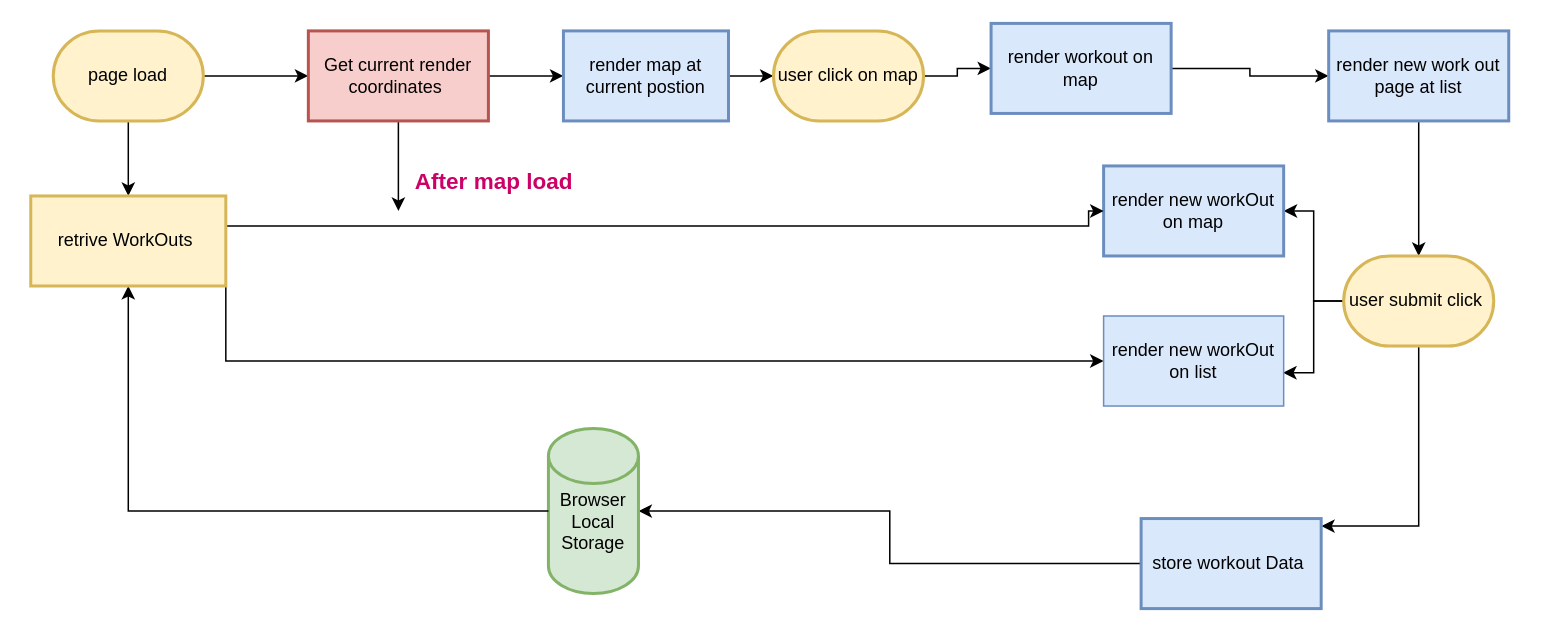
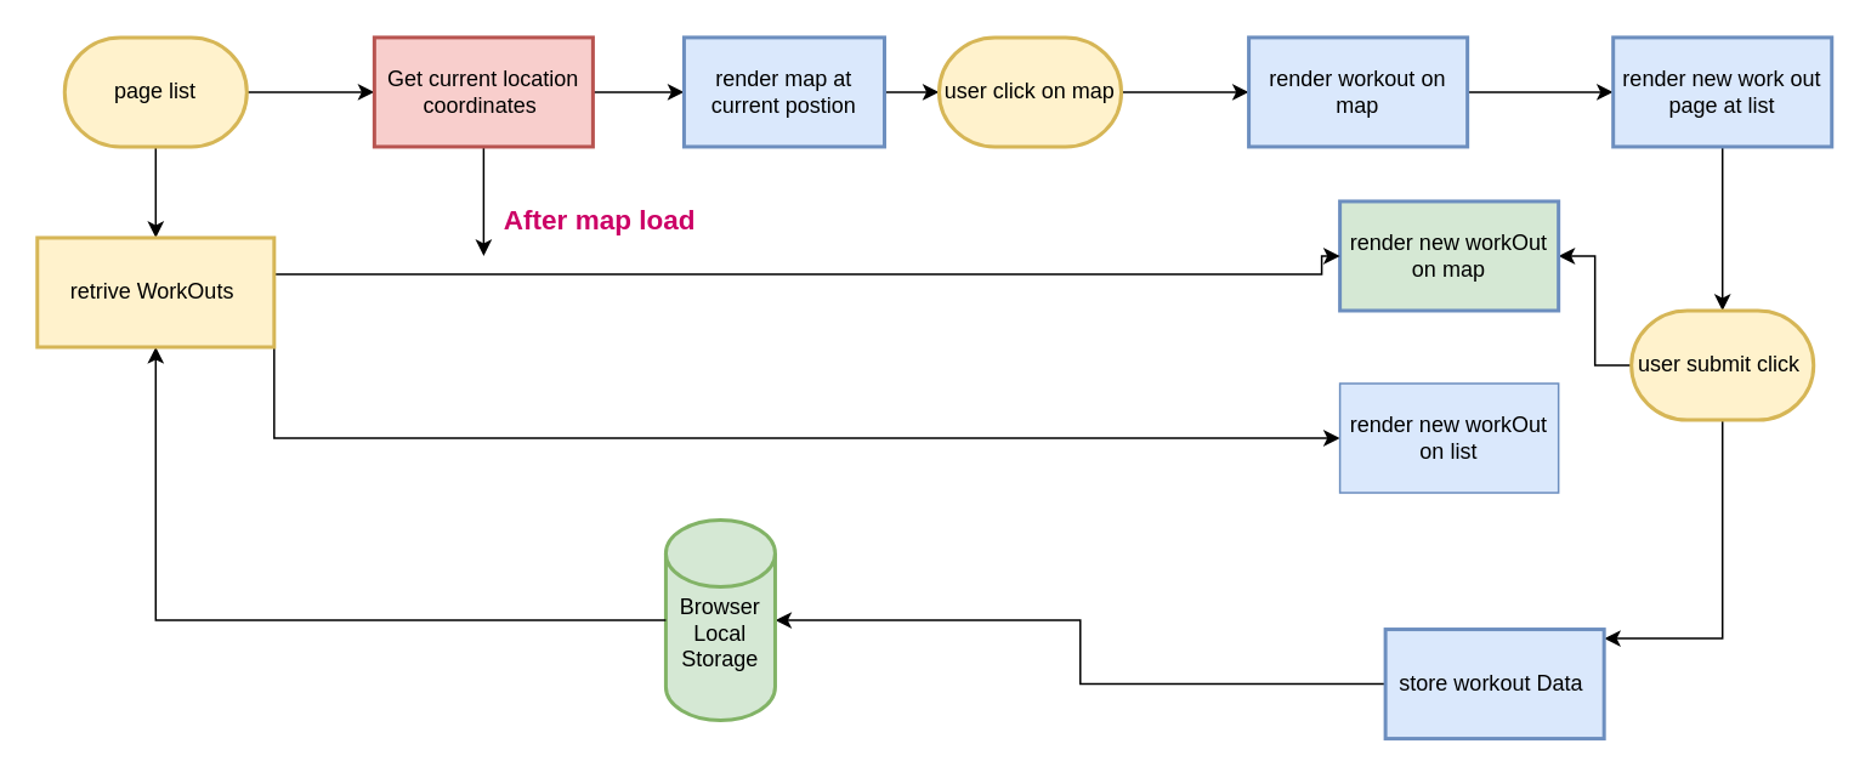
  <mxCell id="0" />
  <mxCell id="1" parent="0" />
  <mxCell id="2" value="" style="edgeStyle=orthogonalEdgeStyle;rounded=0;orthogonalLoop=1;jettySize=auto;html=1;" edge="1" parent="1" source="4" target="7"><mxGeometry relative="1" as="geometry" /></mxCell>
  <mxCell id="3" value="" style="edgeStyle=orthogonalEdgeStyle;rounded=0;orthogonalLoop=1;jettySize=auto;html=1;" edge="1" parent="1" source="4" target="28"><mxGeometry relative="1" as="geometry" /></mxCell>
- <mxCell id="4" value="page load" style="strokeWidth=2;html=1;shape=mxgraph.flowchart.terminator;whiteSpace=wrap;fillColor=#fff2cc;strokeColor=#d6b656;" vertex="1" parent="1"><mxGeometry x="35" y="20" width="100" height="60" as="geometry" /></mxCell>
+ <mxCell id="4" value="page list" style="strokeWidth=2;html=1;shape=mxgraph.flowchart.terminator;whiteSpace=wrap;fillColor=#fff2cc;strokeColor=#d6b656;" vertex="1" parent="1"><mxGeometry x="35" y="20" width="100" height="60" as="geometry" /></mxCell>
  <mxCell id="5" value="" style="edgeStyle=orthogonalEdgeStyle;rounded=0;orthogonalLoop=1;jettySize=auto;html=1;entryX=0;entryY=0.5;entryDx=0;entryDy=0;" edge="1" parent="1" source="7" target="9"><mxGeometry relative="1" as="geometry"><mxPoint x="405" y="50" as="targetPoint" /></mxGeometry></mxCell>
  <mxCell id="6" style="edgeStyle=orthogonalEdgeStyle;rounded=0;orthogonalLoop=1;jettySize=auto;html=1;" edge="1" parent="1" source="7"><mxGeometry relative="1" as="geometry"><mxPoint x="265" y="140" as="targetPoint" /></mxGeometry></mxCell>
- <mxCell id="7" value="Get current render&lt;br&gt;coordinates&amp;nbsp;" style="whiteSpace=wrap;html=1;strokeColor=#b85450;strokeWidth=2;fillColor=#f8cecc;" vertex="1" parent="1"><mxGeometry x="205" y="20" width="120" height="60" as="geometry" /></mxCell>
+ <mxCell id="7" value="Get current location&lt;br&gt;coordinates&amp;nbsp;" style="whiteSpace=wrap;html=1;strokeColor=#b85450;strokeWidth=2;fillColor=#f8cecc;" vertex="1" parent="1"><mxGeometry x="205" y="20" width="120" height="60" as="geometry" /></mxCell>
  <mxCell id="8" style="edgeStyle=orthogonalEdgeStyle;rounded=0;orthogonalLoop=1;jettySize=auto;html=1;exitX=1;exitY=0.5;exitDx=0;exitDy=0;entryX=0;entryY=0.5;entryDx=0;entryDy=0;entryPerimeter=0;" edge="1" parent="1" source="9" target="11"><mxGeometry relative="1" as="geometry"><Array as="points"><mxPoint x="495" y="50" /><mxPoint x="495" y="50" /></Array></mxGeometry></mxCell>
  <mxCell id="9" value="render map at current postion" style="whiteSpace=wrap;html=1;strokeColor=#6c8ebf;strokeWidth=2;fillColor=#dae8fc;" vertex="1" parent="1"><mxGeometry x="375" y="20" width="110" height="60" as="geometry" /></mxCell>
  <mxCell id="10" value="" style="edgeStyle=orthogonalEdgeStyle;rounded=0;orthogonalLoop=1;jettySize=auto;html=1;" edge="1" parent="1" source="11" target="13"><mxGeometry relative="1" as="geometry" /></mxCell>
  <mxCell id="11" value="user click on map" style="strokeWidth=2;html=1;shape=mxgraph.flowchart.terminator;whiteSpace=wrap;fillColor=#fff2cc;strokeColor=#d6b656;" vertex="1" parent="1"><mxGeometry x="515" y="20" width="100" height="60" as="geometry" /></mxCell>
  <mxCell id="12" value="" style="edgeStyle=orthogonalEdgeStyle;rounded=0;orthogonalLoop=1;jettySize=auto;html=1;" edge="1" parent="1" source="13" target="15"><mxGeometry relative="1" as="geometry" /></mxCell>
- <mxCell id="13" value="render workout on map" style="whiteSpace=wrap;html=1;strokeColor=#6c8ebf;strokeWidth=2;fillColor=#dae8fc;" vertex="1" parent="1"><mxGeometry x="660" y="15" width="120" height="60" as="geometry" /></mxCell>
+ <mxCell id="13" value="render workout on map" style="whiteSpace=wrap;html=1;strokeColor=#6c8ebf;strokeWidth=2;fillColor=#dae8fc;" vertex="1" parent="1"><mxGeometry x="685" y="20" width="120" height="60" as="geometry" /></mxCell>
  <mxCell id="14" value="" style="edgeStyle=orthogonalEdgeStyle;rounded=0;orthogonalLoop=1;jettySize=auto;html=1;" edge="1" parent="1" source="15" target="19"><mxGeometry relative="1" as="geometry" /></mxCell>
  <mxCell id="15" value="render new work out page at list" style="whiteSpace=wrap;html=1;strokeColor=#6c8ebf;strokeWidth=2;fillColor=#dae8fc;" vertex="1" parent="1"><mxGeometry x="885" y="20" width="120" height="60" as="geometry" /></mxCell>
  <mxCell id="16" value="" style="edgeStyle=orthogonalEdgeStyle;rounded=0;orthogonalLoop=1;jettySize=auto;html=1;" edge="1" parent="1" source="19" target="20"><mxGeometry relative="1" as="geometry" /></mxCell>
- <mxCell id="17" style="edgeStyle=orthogonalEdgeStyle;rounded=0;orthogonalLoop=1;jettySize=auto;html=1;entryX=0.997;entryY=0.63;entryDx=0;entryDy=0;entryPerimeter=0;" edge="1" parent="1" source="19" target="22"><mxGeometry relative="1" as="geometry"><mxPoint x="835" y="200" as="targetPoint" /><Array as="points"><mxPoint x="875" y="200" /><mxPoint x="875" y="248" /></Array></mxGeometry></mxCell>
  <mxCell id="18" value="" style="edgeStyle=orthogonalEdgeStyle;rounded=0;orthogonalLoop=1;jettySize=auto;html=1;" edge="1" parent="1" source="19" target="24"><mxGeometry relative="1" as="geometry"><Array as="points"><mxPoint x="945" y="350" /></Array></mxGeometry></mxCell>
  <mxCell id="19" value="user submit click&amp;nbsp;" style="strokeWidth=2;html=1;shape=mxgraph.flowchart.terminator;whiteSpace=wrap;fillColor=#fff2cc;strokeColor=#d6b656;" vertex="1" parent="1"><mxGeometry x="895" y="170" width="100" height="60" as="geometry" /></mxCell>
- <mxCell id="20" value="render new workOut on map" style="whiteSpace=wrap;html=1;strokeColor=#6c8ebf;strokeWidth=2;fillColor=#dae8fc;" vertex="1" parent="1"><mxGeometry x="735" y="110" width="120" height="60" as="geometry" /></mxCell>
+ <mxCell id="20" value="render new workOut on map" style="whiteSpace=wrap;html=1;strokeColor=#6c8ebf;strokeWidth=2;fillColor=#d5e8d4;" vertex="1" parent="1"><mxGeometry x="735" y="110" width="120" height="60" as="geometry" /></mxCell>
  <mxCell id="21" style="edgeStyle=orthogonalEdgeStyle;rounded=0;orthogonalLoop=1;jettySize=auto;html=1;exitX=1;exitY=1;exitDx=0;exitDy=0;entryX=0;entryY=0.5;entryDx=0;entryDy=0;" edge="1" parent="1" source="28" target="22"><mxGeometry relative="1" as="geometry" /></mxCell>
  <mxCell id="22" value="render new workOut&lt;br&gt;on list" style="rounded=0;whiteSpace=wrap;html=1;fillColor=#dae8fc;strokeColor=#6c8ebf;" vertex="1" parent="1"><mxGeometry x="735" y="210" width="120" height="60" as="geometry" /></mxCell>
  <mxCell id="23" style="edgeStyle=orthogonalEdgeStyle;rounded=0;orthogonalLoop=1;jettySize=auto;html=1;entryX=1;entryY=0.5;entryDx=0;entryDy=0;entryPerimeter=0;" edge="1" parent="1" source="24" target="25"><mxGeometry relative="1" as="geometry" /></mxCell>
  <mxCell id="24" value="store workout Data&amp;nbsp;" style="whiteSpace=wrap;html=1;strokeColor=#6c8ebf;strokeWidth=2;fillColor=#dae8fc;" vertex="1" parent="1"><mxGeometry x="760" y="345" width="120" height="60" as="geometry" /></mxCell>
  <mxCell id="25" value="&lt;br&gt;Browser Local Storage" style="strokeWidth=2;html=1;shape=mxgraph.flowchart.database;whiteSpace=wrap;fillColor=#d5e8d4;strokeColor=#82b366;" vertex="1" parent="1"><mxGeometry x="365" y="285" width="60" height="110" as="geometry" /></mxCell>
  <mxCell id="26" style="edgeStyle=orthogonalEdgeStyle;rounded=0;orthogonalLoop=1;jettySize=auto;html=1;exitX=0;exitY=0.5;exitDx=0;exitDy=0;exitPerimeter=0;" edge="1" parent="1" source="25" target="28"><mxGeometry relative="1" as="geometry"><Array as="points"><mxPoint x="85" y="340" /></Array></mxGeometry></mxCell>
  <mxCell id="27" style="edgeStyle=orthogonalEdgeStyle;rounded=0;orthogonalLoop=1;jettySize=auto;html=1;exitX=1;exitY=0.5;exitDx=0;exitDy=0;entryX=0;entryY=0.5;entryDx=0;entryDy=0;" edge="1" parent="1" source="28" target="20"><mxGeometry relative="1" as="geometry"><Array as="points"><mxPoint x="150" y="150" /><mxPoint x="725" y="150" /><mxPoint x="725" y="140" /></Array></mxGeometry></mxCell>
  <mxCell id="28" value="retrive WorkOuts&amp;nbsp;" style="whiteSpace=wrap;html=1;strokeColor=#d6b656;strokeWidth=2;fillColor=#fff2cc;" vertex="1" parent="1"><mxGeometry x="20" y="130" width="130" height="60" as="geometry" /></mxCell>
  <mxCell id="29" value="&lt;b&gt;&lt;font style=&quot;font-size: 15px&quot; color=&quot;#cc0066&quot;&gt;After map load&lt;/font&gt;&lt;/b&gt;" style="text;html=1;strokeColor=none;fillColor=none;align=center;verticalAlign=middle;whiteSpace=wrap;rounded=0;" vertex="1" parent="1"><mxGeometry x="269" y="110" width="120" height="20" as="geometry" /></mxCell>
